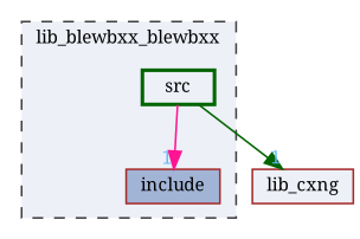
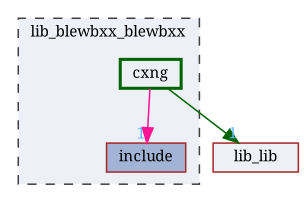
  digraph {
    compound=true
    fontname="Noto Serif"
    node [color=brown fillcolor="#edf0f7" fontname="Noto Serif" fontsize=10 shape=box style=filled]
    edge [fontcolor=steelblue1 fontname="Noto Serif" fontsize=10 headlabel=1 labeldistance=1.5 labelfontname=Helvetica labelfontsize=10]
    n1 [fillcolor="#a2b4d6" height=0.2 label=include width=0.4]
-   n2 [color=darkgreen height=0.2 label=src style="filled,bold" width=0.4]
-   n3 [height=0.2 label=lib_cxng width=0.4]
+   n2 [color=darkgreen height=0.2 label=cxng style="filled,bold" width=0.4]
+   n3 [height=0.2 label=lib_lib width=0.4]
    subgraph cluster_1 {
      bgcolor="#edf0f7"
      fontsize=10
      label=lib_blewbxx_blewbxx
      pencolor=grey25
      style="filled,dashed"
      n1
      n2
    }
    n2 -> n1 [color=deeppink]
    n2 -> n3 [color=darkgreen]
  }
